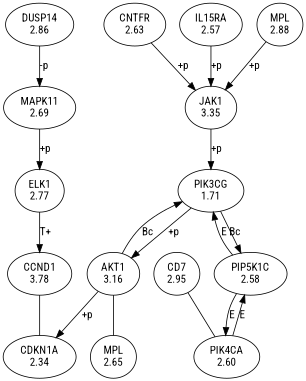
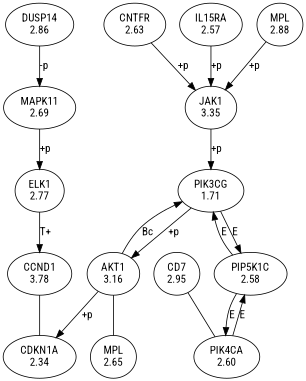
  digraph {
    fontname="Roboto Condensed"
    node [fontname="Roboto Condensed"]
    edge [fontname="Roboto Condensed"]
    n1 [label="PIK3CG\n1.71"]
    n2 [label="AKT1\n3.16"]
    n3 [label="PIP5K1C\n2.58"]
    n4 [label="MPL\n2.65"]
    n5 [label="CDKN1A\n2.34"]
    n6 [label="PIK4CA\n2.60"]
    n7 [label="JAK1\n3.35"]
    n8 [label="MPL\n2.88"]
    n9 [label="CNTFR\n2.63"]
    n10 [label="CD7\n2.95"]
    n11 [label="IL15RA\n2.57"]
    n12 [label="CCND1\n3.78"]
    n13 [label="ELK1\n2.77"]
    n14 [label="MAPK11\n2.69"]
    n15 [label="DUSP14\n2.86"]
    n1 -> n2 [label="+p"]
-   n1 -> n3 [label=Bc]
+   n1 -> n3 [label=E]
    n2 -> n1 [label=Bc]
    n2 -> n4 [arrowhead=none]
    n2 -> n5 [label="+p"]
    n3 -> n1 [label=E]
    n3 -> n6 [label=E]
    n6 -> n3 [label=E]
    n7 -> n1 [label="+p"]
    n8 -> n7 [label="+p"]
    n9 -> n7 [label="+p"]
    n10 -> n6 [arrowhead=none]
    n11 -> n7 [label="+p"]
    n12 -> n5 [arrowhead=none]
    n13 -> n12 [label="T+"]
    n14 -> n13 [label="+p"]
    n15 -> n14 [label="-p"]
  }
